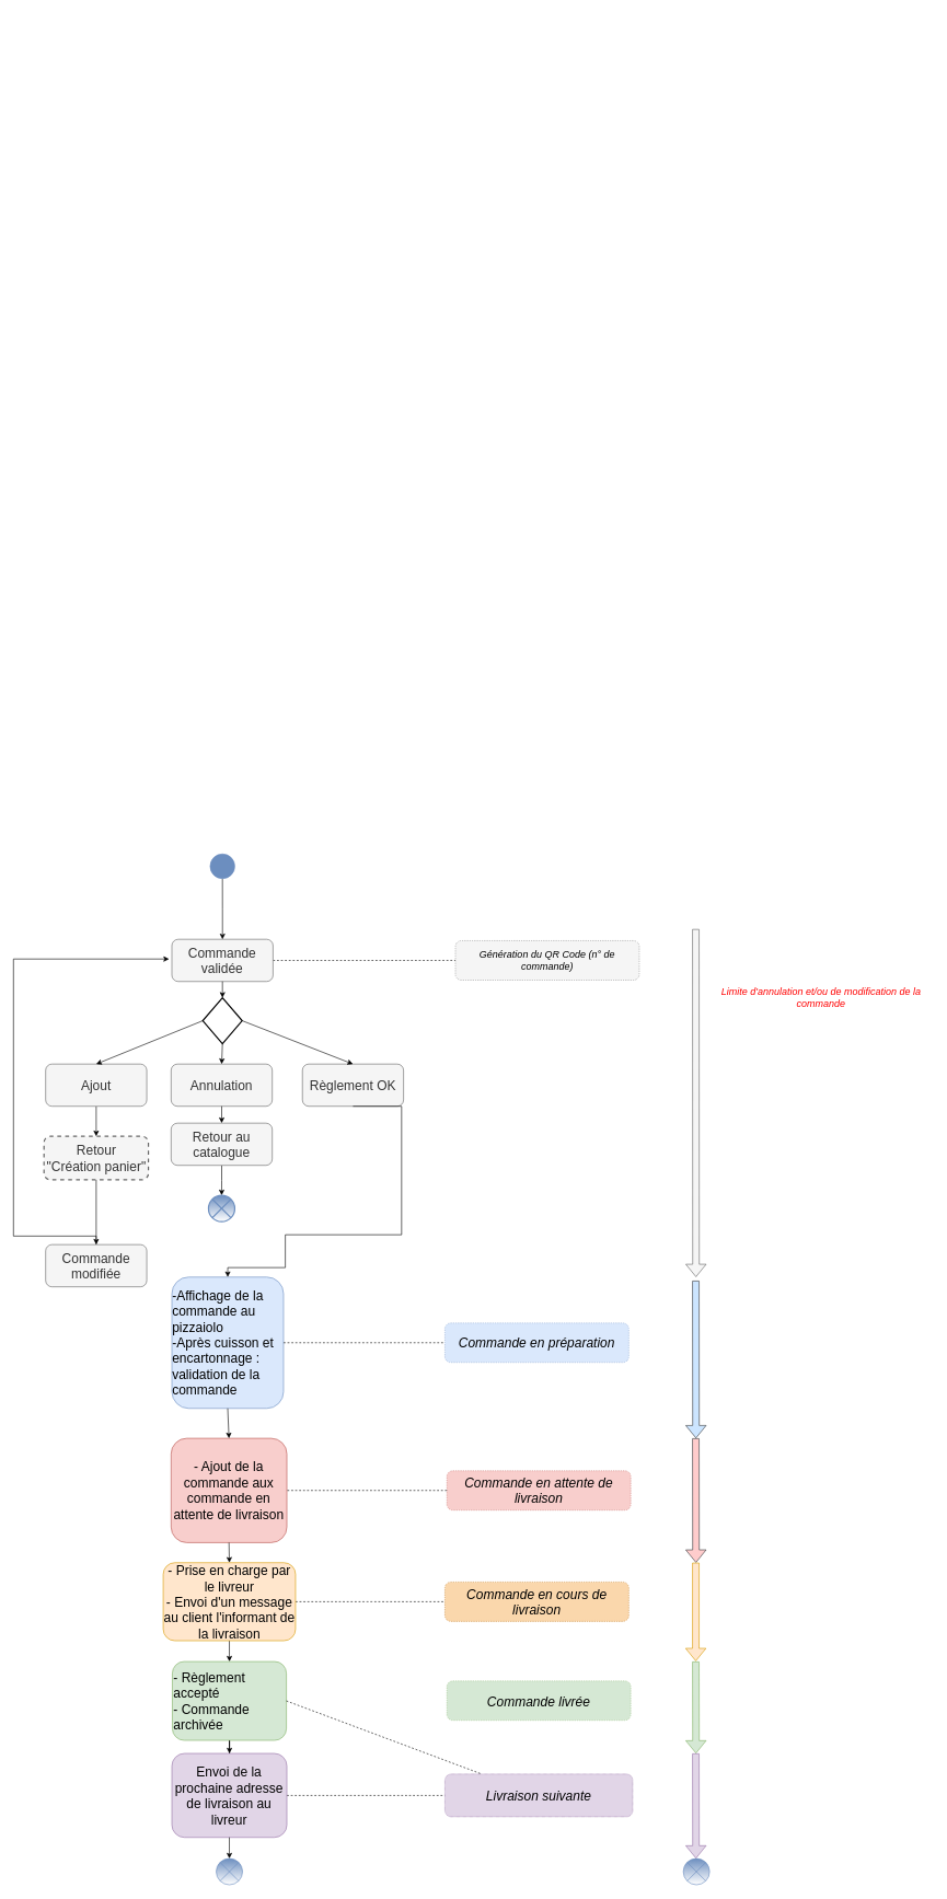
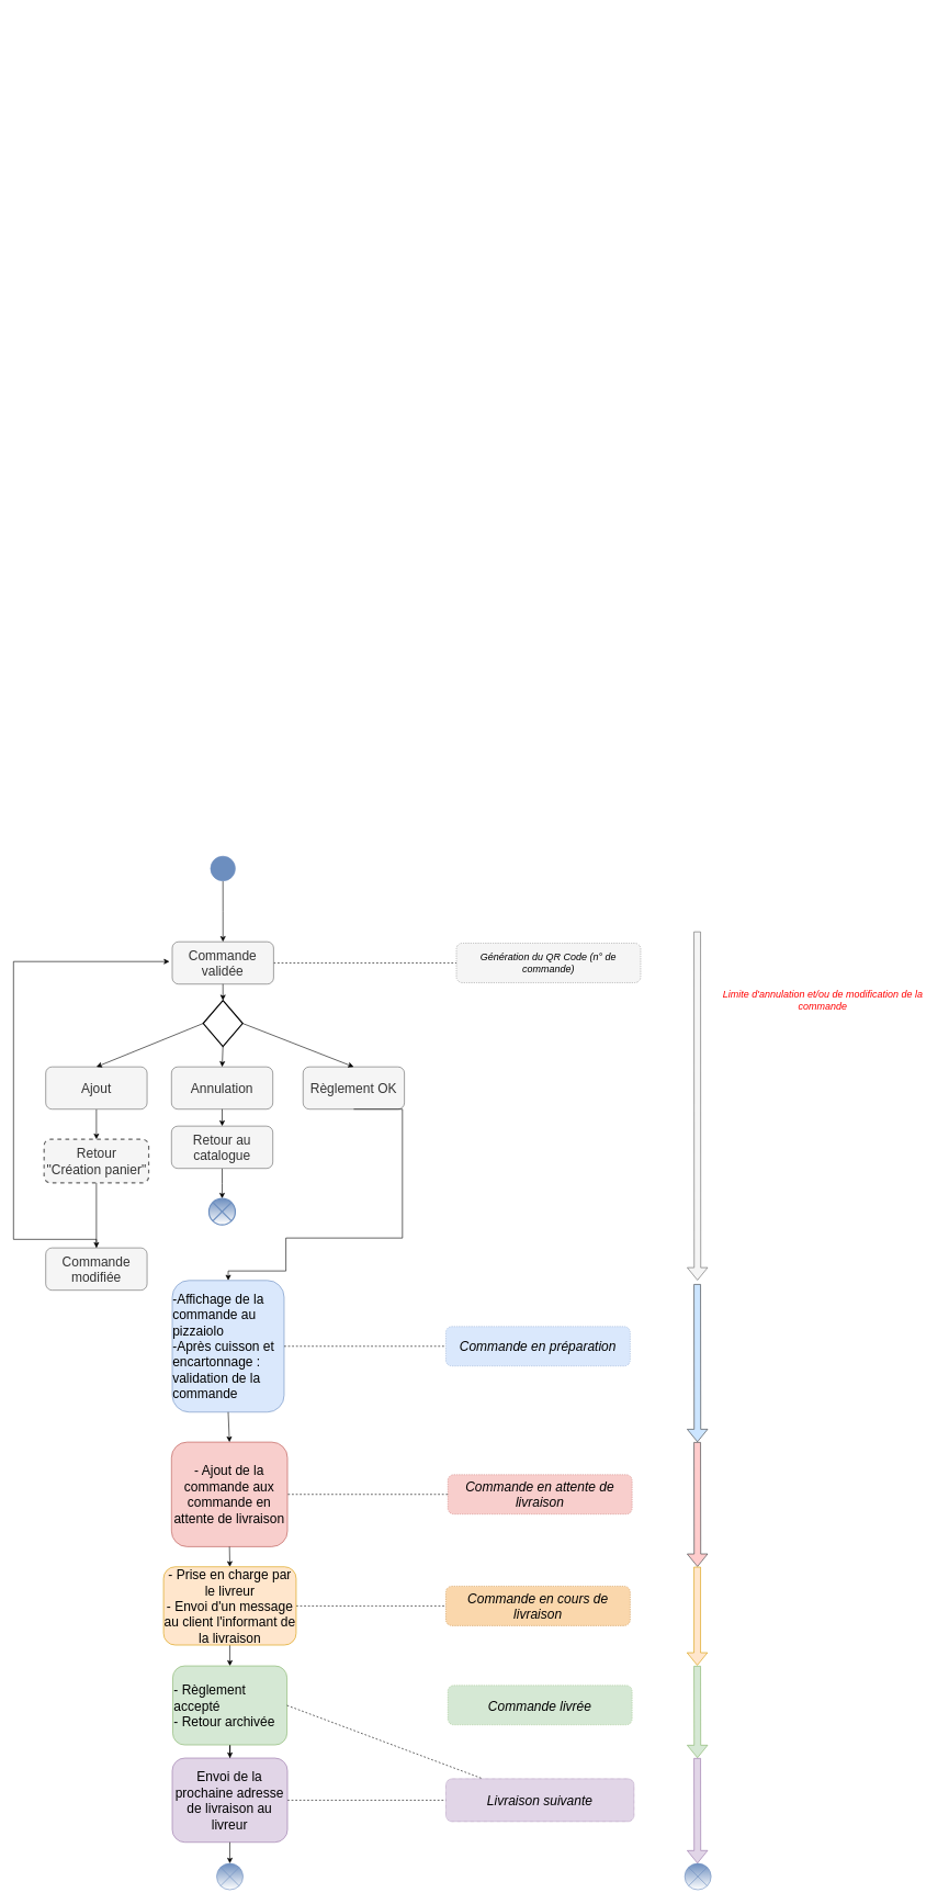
  <mxCell id="0" />
  <mxCell id="1" parent="0" />
  <mxCell id="2" value="" style="edgeStyle=orthogonalEdgeStyle;rounded=0;orthogonalLoop=1;jettySize=auto;html=1;dashed=1;startArrow=none;startFill=0;endArrow=none;endFill=0;strokeWidth=1;entryX=0.5;entryY=0;entryDx=0;entryDy=0;" parent="1" source="3" target="21" edge="1"><mxGeometry relative="1" as="geometry"><mxPoint x="590" y="1464" as="targetPoint" /></mxGeometry></mxCell>
  <mxCell id="3" value="&lt;font style=&quot;font-size: 20px&quot;&gt;Commande validée&lt;/font&gt;" style="rounded=1;whiteSpace=wrap;html=1;direction=north;fillColor=#f5f5f5;strokeColor=#666666;fontColor=#333333;aspect=fixed;" parent="1" vertex="1"><mxGeometry x="261.25" y="1430" width="154" height="64.26" as="geometry" /></mxCell>
  <mxCell id="4" value="&lt;div style=&quot;text-align: left&quot;&gt;&lt;span style=&quot;font-size: 20px&quot;&gt;-Affichage de la commande au pizzaiolo&lt;/span&gt;&lt;/div&gt;&lt;font style=&quot;font-size: 20px&quot;&gt;&lt;div style=&quot;text-align: left&quot;&gt;&lt;span&gt;-Après cuisson et encartonnage : validation de la commande&lt;/span&gt;&lt;/div&gt;&lt;/font&gt;" style="rounded=1;whiteSpace=wrap;html=1;direction=north;fillColor=#dae8fc;strokeColor=#6c8ebf;" parent="1" vertex="1"><mxGeometry x="261.25" y="1944.44" width="170" height="200" as="geometry" /></mxCell>
  <mxCell id="5" value="&lt;span style=&quot;font-size: 20px&quot;&gt;- Ajout de la commande aux commande en attente de livraison&lt;br&gt;&lt;/span&gt;" style="rounded=1;whiteSpace=wrap;html=1;direction=north;fillColor=#f8cecc;strokeColor=#b85450;" parent="1" vertex="1"><mxGeometry x="260.08" y="2190" width="176.25" height="158.88" as="geometry" /></mxCell>
  <mxCell id="6" value="" style="edgeStyle=orthogonalEdgeStyle;rounded=0;orthogonalLoop=1;jettySize=auto;html=1;startArrow=none;startFill=0;endArrow=classic;endFill=1;strokeWidth=1;" parent="1" source="8" target="10" edge="1"><mxGeometry relative="1" as="geometry" /></mxCell>
  <mxCell id="7" value="" style="edgeStyle=orthogonalEdgeStyle;rounded=1;orthogonalLoop=1;jettySize=auto;html=1;startArrow=none;startFill=0;endArrow=none;endFill=0;entryX=0.5;entryY=0;entryDx=0;entryDy=0;dashed=1;" edge="1" parent="1" source="8" target="26"><mxGeometry relative="1" as="geometry"><mxPoint x="614.25" y="2319.429" as="targetPoint" /></mxGeometry></mxCell>
  <mxCell id="8" value="&lt;font style=&quot;font-size: 20px&quot;&gt;- Prise en charge par le livreur&lt;br style=&quot;color: rgb(0 , 0 , 0) ; font-family: &amp;#34;helvetica&amp;#34; ; font-style: normal ; font-weight: 400 ; letter-spacing: normal ; text-align: center ; text-indent: 0px ; text-transform: none ; word-spacing: 0px&quot;&gt;&lt;span style=&quot;color: rgb(0 , 0 , 0) ; font-family: &amp;#34;helvetica&amp;#34; ; font-style: normal ; font-weight: 400 ; letter-spacing: normal ; text-align: center ; text-indent: 0px ; text-transform: none ; word-spacing: 0px ; display: inline ; float: none&quot;&gt;- Envoi d'un message au client l'informant de la livraison&lt;/span&gt;&lt;/font&gt;" style="rounded=1;whiteSpace=wrap;html=1;direction=north;fillColor=#ffe6cc;strokeColor=#d79b00;" parent="1" vertex="1"><mxGeometry x="248.04" y="2379.44" width="201.5" height="118.88" as="geometry" /></mxCell>
  <mxCell id="9" value="" style="edgeStyle=orthogonalEdgeStyle;rounded=0;orthogonalLoop=1;jettySize=auto;html=1;" parent="1" source="10" target="12" edge="1"><mxGeometry relative="1" as="geometry" /></mxCell>
- <mxCell id="10" value="&lt;span style=&quot;font-size: 20px&quot;&gt;- Règlement accepté&lt;br&gt;- Commande archivée&lt;/span&gt;" style="rounded=1;whiteSpace=wrap;html=1;direction=north;fillColor=#d5e8d4;strokeColor=#82b366;align=left;" parent="1" vertex="1"><mxGeometry x="261.96" y="2530" width="173.66" height="120" as="geometry" /></mxCell>
+ <mxCell id="10" value="&lt;span style=&quot;font-size: 20px&quot;&gt;- Règlement accepté&lt;br&gt;- Retour archivée&lt;/span&gt;" style="rounded=1;whiteSpace=wrap;html=1;direction=north;fillColor=#d5e8d4;strokeColor=#82b366;align=left;" parent="1" vertex="1"><mxGeometry x="261.96" y="2530" width="173.66" height="120" as="geometry" /></mxCell>
  <mxCell id="11" value="" style="edgeStyle=orthogonalEdgeStyle;rounded=0;orthogonalLoop=1;jettySize=auto;html=1;dashed=1;endArrow=none;endFill=0;" parent="1" source="12" target="13" edge="1"><mxGeometry relative="1" as="geometry" /></mxCell>
  <mxCell id="12" value="&lt;span style=&quot;font-size: 20px&quot;&gt;Envoi de la prochaine adresse de livraison au livreur&lt;/span&gt;" style="rounded=1;whiteSpace=wrap;html=1;direction=north;fillColor=#e1d5e7;strokeColor=#9673a6;" parent="1" vertex="1"><mxGeometry x="261.25" y="2670" width="175.08" height="127.88" as="geometry" /></mxCell>
  <mxCell id="13" value="&lt;font size=&quot;1&quot;&gt;&lt;i style=&quot;font-size: 20px&quot;&gt;Livraison suivante&lt;/i&gt;&lt;/font&gt;" style="rounded=1;whiteSpace=wrap;html=1;direction=north;fillColor=#e1d5e7;strokeColor=#9673a6;dashed=1;dashPattern=1 1;" parent="1" vertex="1"><mxGeometry x="677" y="2701.38" width="286" height="65.12" as="geometry" /></mxCell>
  <mxCell id="14" value="&lt;font color=&quot;#ff0000&quot; style=&quot;font-size: 15px&quot;&gt;Limite d'annulation et/ou de modification de la commande&lt;br&gt;&lt;/font&gt;" style="text;html=1;strokeColor=none;fillColor=none;align=center;verticalAlign=middle;whiteSpace=wrap;rounded=0;fontStyle=2;dashed=1;" parent="1" vertex="1"><mxGeometry x="1080" y="1494.26" width="340" height="50" as="geometry" /></mxCell>
  <mxCell id="15" value="" style="shape=flexArrow;endArrow=classic;html=1;fillColor=#cce5ff;strokeColor=#36393d;" parent="1" edge="1"><mxGeometry width="50" height="50" relative="1" as="geometry"><mxPoint x="1059" y="1950" as="sourcePoint" /><mxPoint x="1059.29" y="2190" as="targetPoint" /></mxGeometry></mxCell>
  <mxCell id="16" value="" style="shape=flexArrow;endArrow=classic;html=1;fillColor=#f5f5f5;strokeColor=#666666;" parent="1" edge="1"><mxGeometry width="50" height="50" relative="1" as="geometry"><mxPoint x="1059" y="1414.44" as="sourcePoint" /><mxPoint x="1059.29" y="1944.44" as="targetPoint" /></mxGeometry></mxCell>
  <mxCell id="17" value="" style="shape=flexArrow;endArrow=classic;html=1;fillColor=#ffcccc;strokeColor=#36393d;" parent="1" edge="1"><mxGeometry width="50" height="50" relative="1" as="geometry"><mxPoint x="1059" y="2190" as="sourcePoint" /><mxPoint x="1059.29" y="2379.44" as="targetPoint" /></mxGeometry></mxCell>
  <mxCell id="18" value="" style="shape=flexArrow;endArrow=classic;html=1;fillColor=#ffe6cc;strokeColor=#d79b00;" parent="1" edge="1"><mxGeometry width="50" height="50" relative="1" as="geometry"><mxPoint x="1059" y="2379.44" as="sourcePoint" /><mxPoint x="1059" y="2529.44" as="targetPoint" /></mxGeometry></mxCell>
  <mxCell id="19" value="" style="shape=flexArrow;endArrow=classic;html=1;fillColor=#d5e8d4;strokeColor=#82b366;" parent="1" edge="1"><mxGeometry width="50" height="50" relative="1" as="geometry"><mxPoint x="1059" y="2530" as="sourcePoint" /><mxPoint x="1059.29" y="2670" as="targetPoint" /></mxGeometry></mxCell>
  <mxCell id="20" value="&lt;font color=&quot;#000000&quot; style=&quot;font-size: 28px&quot;&gt;&lt;b&gt;&lt;br&gt;&lt;/b&gt;&lt;/font&gt;" style="text;html=1;strokeColor=none;fillColor=none;align=center;verticalAlign=middle;whiteSpace=wrap;rounded=0;fontColor=#FF99CC;" parent="1" vertex="1"><mxGeometry x="290" y="20" width="590" height="110" as="geometry" /></mxCell>
  <mxCell id="21" value="&lt;i&gt;&lt;font style=&quot;font-size: 15px&quot;&gt;Génération du QR Code (n° de commande)&lt;/font&gt;&lt;/i&gt;" style="rounded=1;whiteSpace=wrap;html=1;direction=north;fillColor=#F5F5F5;strokeColor=#666666;dashed=1;dashPattern=1 2;" parent="1" vertex="1"><mxGeometry x="693" y="1432.13" width="280" height="60" as="geometry" /></mxCell>
  <mxCell id="22" value="" style="shape=sumEllipse;perimeter=ellipsePerimeter;whiteSpace=wrap;html=1;backgroundOutline=1;fillColor=#6C8EBF;gradientColor=#ffffff;aspect=fixed;strokeColor=#6C8EBF;" parent="1" vertex="1"><mxGeometry x="328.79" y="2830" width="40" height="40" as="geometry" /></mxCell>
  <mxCell id="23" value="&lt;span style=&quot;font-size: 20px&quot;&gt;&lt;i&gt;Commande en préparation&lt;/i&gt;&lt;/span&gt;" style="rounded=1;whiteSpace=wrap;html=1;direction=north;fillColor=#dae8fc;strokeColor=#6c8ebf;dashed=1;dashPattern=1 2;" parent="1" vertex="1"><mxGeometry x="677" y="2014.44" width="280" height="60" as="geometry" /></mxCell>
  <mxCell id="24" value="&lt;font&gt;&lt;font style=&quot;font-size: 20px&quot;&gt;&lt;i&gt;Commande en attente de livraison&lt;/i&gt;&lt;/font&gt;&lt;br&gt;&lt;/font&gt;" style="rounded=1;whiteSpace=wrap;html=1;direction=north;fillColor=#f8cecc;strokeColor=#b85450;dashed=1;dashPattern=1 2;" parent="1" vertex="1"><mxGeometry x="680" y="2239.44" width="280" height="60" as="geometry" /></mxCell>
  <mxCell id="25" value="" style="endArrow=classic;html=1;entryX=0.5;entryY=0;entryDx=0;entryDy=0;exitX=0;exitY=0.5;exitDx=0;exitDy=0;" parent="1" source="12" target="22" edge="1"><mxGeometry width="50" height="50" relative="1" as="geometry"><mxPoint x="573" y="2320" as="sourcePoint" /><mxPoint x="623" y="2270" as="targetPoint" /></mxGeometry></mxCell>
  <mxCell id="26" value="&lt;font&gt;&lt;font style=&quot;font-size: 20px&quot;&gt;&lt;i&gt;Commande en cours de livraison&lt;/i&gt;&lt;/font&gt;&lt;br&gt;&lt;/font&gt;" style="rounded=1;whiteSpace=wrap;html=1;direction=north;fillColor=#fad7ac;strokeColor=#b46504;dashed=1;dashPattern=1 2;" parent="1" vertex="1"><mxGeometry x="677" y="2408.88" width="280" height="60" as="geometry" /></mxCell>
  <mxCell id="27" value="" style="endArrow=none;html=1;entryX=0.5;entryY=0;entryDx=0;entryDy=0;exitX=0.5;exitY=1;exitDx=0;exitDy=0;dashed=1;" parent="1" source="4" target="23" edge="1"><mxGeometry width="50" height="50" relative="1" as="geometry"><mxPoint x="863" y="2230" as="sourcePoint" /><mxPoint x="913" y="2180" as="targetPoint" /></mxGeometry></mxCell>
  <mxCell id="28" value="" style="endArrow=none;html=1;dashed=1;entryX=0.5;entryY=1;entryDx=0;entryDy=0;exitX=0.5;exitY=0;exitDx=0;exitDy=0;" parent="1" source="24" target="5" edge="1"><mxGeometry width="50" height="50" relative="1" as="geometry"><mxPoint x="863" y="2230" as="sourcePoint" /><mxPoint x="913" y="2180" as="targetPoint" /></mxGeometry></mxCell>
  <mxCell id="29" value="&lt;font style=&quot;font-size: 20px&quot;&gt;&lt;i&gt;Commande livrée&lt;/i&gt;&lt;/font&gt;" style="rounded=1;whiteSpace=wrap;html=1;direction=north;fillColor=#d5e8d4;strokeColor=#82b366;dashed=1;dashPattern=1 2;" parent="1" vertex="1"><mxGeometry x="680" y="2559.56" width="280" height="60" as="geometry" /></mxCell>
  <mxCell id="30" value="" style="endArrow=classic;html=1;entryX=1;entryY=0.5;entryDx=0;entryDy=0;exitX=0;exitY=0.5;exitDx=0;exitDy=0;" parent="1" source="4" target="5" edge="1"><mxGeometry width="50" height="50" relative="1" as="geometry"><mxPoint x="263" y="2240" as="sourcePoint" /><mxPoint x="313" y="2190" as="targetPoint" /></mxGeometry></mxCell>
  <mxCell id="31" value="" style="endArrow=classic;html=1;entryX=1;entryY=0.5;entryDx=0;entryDy=0;exitX=0;exitY=0.5;exitDx=0;exitDy=0;" parent="1" source="5" target="8" edge="1"><mxGeometry width="50" height="50" relative="1" as="geometry"><mxPoint x="263" y="2280" as="sourcePoint" /><mxPoint x="313" y="2230" as="targetPoint" /></mxGeometry></mxCell>
  <mxCell id="32" value="" style="endArrow=none;html=1;exitX=0.5;exitY=1;exitDx=0;exitDy=0;dashed=1;rounded=0;" parent="1" source="10" target="13" edge="1"><mxGeometry width="50" height="50" relative="1" as="geometry"><mxPoint x="263" y="2330" as="sourcePoint" /><mxPoint x="313" y="2280" as="targetPoint" /></mxGeometry></mxCell>
  <mxCell id="33" value="" style="shape=sumEllipse;perimeter=ellipsePerimeter;whiteSpace=wrap;html=1;backgroundOutline=1;fillColor=#6C8EBF;gradientColor=#ffffff;aspect=fixed;strokeColor=#6C8EBF;" parent="1" vertex="1"><mxGeometry x="1040" y="2830" width="40" height="40" as="geometry" /></mxCell>
  <mxCell id="34" value="" style="edgeStyle=orthogonalEdgeStyle;rounded=0;orthogonalLoop=1;jettySize=auto;html=1;" edge="1" parent="1" source="35" target="3"><mxGeometry relative="1" as="geometry" /></mxCell>
  <mxCell id="35" value="" style="ellipse;whiteSpace=wrap;html=1;aspect=fixed;fillColor=#6C8EBF;gradientColor=none;strokeColor=#6C8EBF;" parent="1" vertex="1"><mxGeometry x="319.5" y="1300" width="37.5" height="37.5" as="geometry" /></mxCell>
  <mxCell id="36" value="" style="edgeStyle=orthogonalEdgeStyle;rounded=0;orthogonalLoop=1;jettySize=auto;html=1;entryX=1;entryY=0.5;entryDx=0;entryDy=0;" edge="1" parent="1" source="37" target="40"><mxGeometry relative="1" as="geometry"><mxPoint x="147" y="1724.26" as="targetPoint" /></mxGeometry></mxCell>
  <mxCell id="37" value="&lt;font style=&quot;font-size: 20px&quot;&gt;Ajout&lt;/font&gt;" style="rounded=1;whiteSpace=wrap;html=1;direction=north;fillColor=#f5f5f5;strokeColor=#666666;fontColor=#333333;aspect=fixed;" vertex="1" parent="1"><mxGeometry x="69" y="1620" width="154" height="64.26" as="geometry" /></mxCell>
  <mxCell id="38" value="&lt;font style=&quot;font-size: 20px&quot;&gt;Règlement OK&lt;/font&gt;" style="rounded=1;whiteSpace=wrap;html=1;direction=north;aspect=fixed;fillColor=#f5f5f5;strokeColor=#666666;fontColor=#333333;" vertex="1" parent="1"><mxGeometry x="460" y="1620" width="154" height="64.26" as="geometry" /></mxCell>
  <mxCell id="39" value="" style="edgeStyle=orthogonalEdgeStyle;rounded=0;orthogonalLoop=1;jettySize=auto;html=1;entryX=1;entryY=0.5;entryDx=0;entryDy=0;" edge="1" parent="1" source="40" target="43"><mxGeometry relative="1" as="geometry" /></mxCell>
  <mxCell id="40" value="&lt;span style=&quot;font-size: 20px&quot;&gt;Retour&lt;br&gt;&quot;Création panier&quot;&lt;/span&gt;" style="rounded=1;whiteSpace=wrap;html=1;direction=north;aspect=fixed;fillColor=#f5f5f5;strokeColor=#666666;fontColor=#333333;dashed=1;strokeWidth=2;" vertex="1" parent="1"><mxGeometry x="66.5" y="1730" width="159" height="66.36" as="geometry" /></mxCell>
  <mxCell id="41" value="&lt;font style=&quot;font-size: 20px&quot;&gt;Annulation&lt;/font&gt;" style="rounded=1;whiteSpace=wrap;html=1;direction=north;fillColor=#f5f5f5;strokeColor=#666666;fontColor=#333333;aspect=fixed;" vertex="1" parent="1"><mxGeometry x="260.08" y="1620" width="154" height="64.26" as="geometry" /></mxCell>
  <mxCell id="42" value="" style="edgeStyle=orthogonalEdgeStyle;rounded=0;orthogonalLoop=1;jettySize=auto;html=1;" edge="1" parent="1" source="43"><mxGeometry relative="1" as="geometry"><mxPoint x="257" y="1460" as="targetPoint" /><Array as="points"><mxPoint x="20" y="1882" /><mxPoint x="20" y="1460" /></Array></mxGeometry></mxCell>
  <mxCell id="43" value="&lt;span style=&quot;font-size: 20px&quot;&gt;Commande modifiée&lt;/span&gt;" style="rounded=1;whiteSpace=wrap;html=1;direction=north;aspect=fixed;fillColor=#f5f5f5;strokeColor=#666666;fontColor=#333333;" vertex="1" parent="1"><mxGeometry x="69" y="1895" width="154" height="64.26" as="geometry" /></mxCell>
  <mxCell id="44" value="" style="endArrow=classic;html=1;exitX=0;exitY=0.5;exitDx=0;exitDy=0;entryX=1;entryY=0.5;entryDx=0;entryDy=0;" edge="1" parent="1" source="41" target="46"><mxGeometry width="50" height="50" relative="1" as="geometry"><mxPoint x="250" y="1670" as="sourcePoint" /><mxPoint x="376" y="1710" as="targetPoint" /></mxGeometry></mxCell>
  <mxCell id="45" value="" style="edgeStyle=orthogonalEdgeStyle;rounded=0;orthogonalLoop=1;jettySize=auto;html=1;startArrow=none;startFill=0;endArrow=classic;endFill=1;entryX=0.5;entryY=0;entryDx=0;entryDy=0;" edge="1" parent="1" source="46" target="48"><mxGeometry relative="1" as="geometry"><mxPoint x="376" y="1800" as="targetPoint" /></mxGeometry></mxCell>
  <mxCell id="46" value="&lt;font style=&quot;font-size: 20px&quot;&gt;Retour au catalogue&lt;/font&gt;" style="rounded=1;whiteSpace=wrap;html=1;direction=north;fillColor=#f5f5f5;strokeColor=#666666;fontColor=#333333;aspect=fixed;" vertex="1" parent="1"><mxGeometry x="260.08" y="1710" width="154" height="64.26" as="geometry" /></mxCell>
  <mxCell id="47" value="" style="edgeStyle=orthogonalEdgeStyle;rounded=0;orthogonalLoop=1;jettySize=auto;html=1;startArrow=classic;startFill=1;endArrow=none;endFill=0;entryX=0;entryY=0.5;entryDx=0;entryDy=0;" edge="1" parent="1" source="4" target="38"><mxGeometry relative="1" as="geometry"><mxPoint x="433.5" y="1964.44" as="targetPoint" /><Array as="points"><mxPoint x="346" y="1930" /><mxPoint x="434" y="1930" /><mxPoint x="434" y="1880" /><mxPoint x="611" y="1880" /></Array></mxGeometry></mxCell>
  <mxCell id="48" value="" style="shape=sumEllipse;perimeter=ellipsePerimeter;whiteSpace=wrap;html=1;backgroundOutline=1;strokeColor=#6C8EBF;strokeWidth=2;fillColor=#6C8EBF;gradientColor=#ffffff;aspect=fixed;" vertex="1" parent="1"><mxGeometry x="317" y="1820" width="40" height="40" as="geometry" /></mxCell>
  <mxCell id="49" value="" style="shape=flexArrow;endArrow=classic;html=1;fillColor=#e1d5e7;strokeColor=#9673a6;" edge="1" parent="1"><mxGeometry width="50" height="50" relative="1" as="geometry"><mxPoint x="1059" y="2670" as="sourcePoint" /><mxPoint x="1059.29" y="2830" as="targetPoint" /></mxGeometry></mxCell>
  <mxCell id="50" value="" style="endArrow=classic;html=1;entryX=1;entryY=0.5;entryDx=0;entryDy=0;exitX=0;exitY=0.5;exitDx=0;exitDy=0;" edge="1" parent="1" source="51" target="37"><mxGeometry width="50" height="50" relative="1" as="geometry"><mxPoint x="140" y="1540" as="sourcePoint" /><mxPoint x="550" y="1630" as="targetPoint" /></mxGeometry></mxCell>
  <mxCell id="51" value="" style="rhombus;whiteSpace=wrap;html=1;strokeColor=#000000;strokeWidth=2;fillColor=#FFFFFF;gradientColor=#ffffff;rotation=0;" vertex="1" parent="1"><mxGeometry x="308.25" y="1519" width="60" height="70" as="geometry" /></mxCell>
  <mxCell id="52" value="" style="endArrow=classic;html=1;exitX=0.5;exitY=1;exitDx=0;exitDy=0;entryX=1;entryY=0.5;entryDx=0;entryDy=0;" edge="1" parent="1" source="51" target="41"><mxGeometry width="50" height="50" relative="1" as="geometry"><mxPoint x="500" y="1680" as="sourcePoint" /><mxPoint x="550" y="1630" as="targetPoint" /></mxGeometry></mxCell>
  <mxCell id="53" value="" style="endArrow=classic;html=1;entryX=1;entryY=0.5;entryDx=0;entryDy=0;exitX=1;exitY=0.5;exitDx=0;exitDy=0;" edge="1" parent="1" source="51" target="38"><mxGeometry width="50" height="50" relative="1" as="geometry"><mxPoint x="500" y="1680" as="sourcePoint" /><mxPoint x="550" y="1630" as="targetPoint" /></mxGeometry></mxCell>
  <mxCell id="54" value="" style="endArrow=classic;html=1;entryX=0.5;entryY=0;entryDx=0;entryDy=0;exitX=0;exitY=0.5;exitDx=0;exitDy=0;" edge="1" parent="1" source="3" target="51"><mxGeometry width="50" height="50" relative="1" as="geometry"><mxPoint x="500" y="1680" as="sourcePoint" /><mxPoint x="550" y="1630" as="targetPoint" /></mxGeometry></mxCell>
